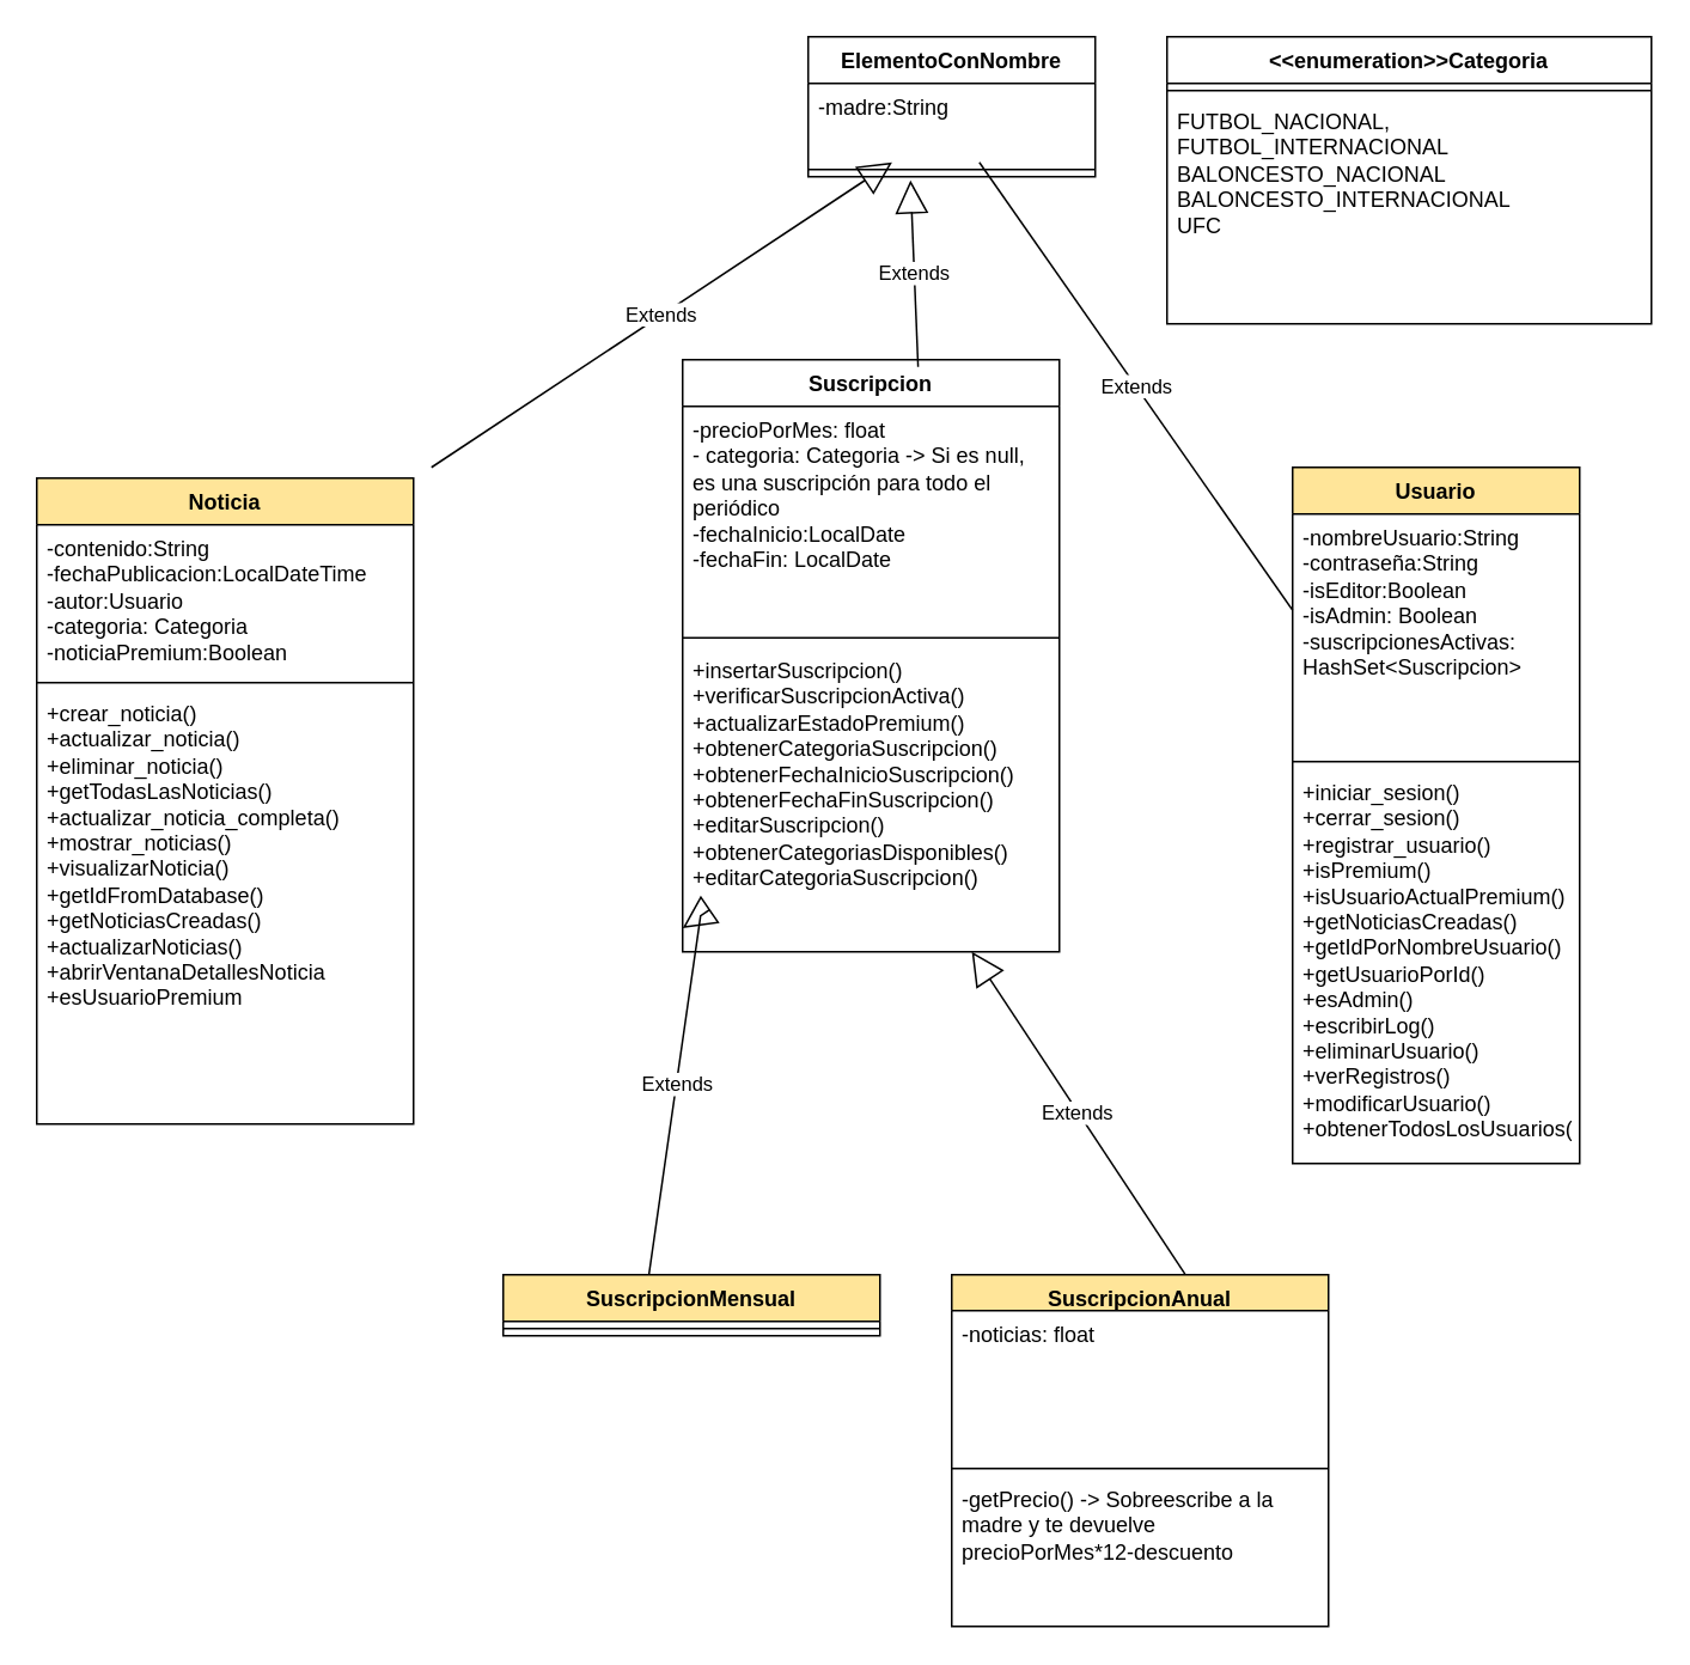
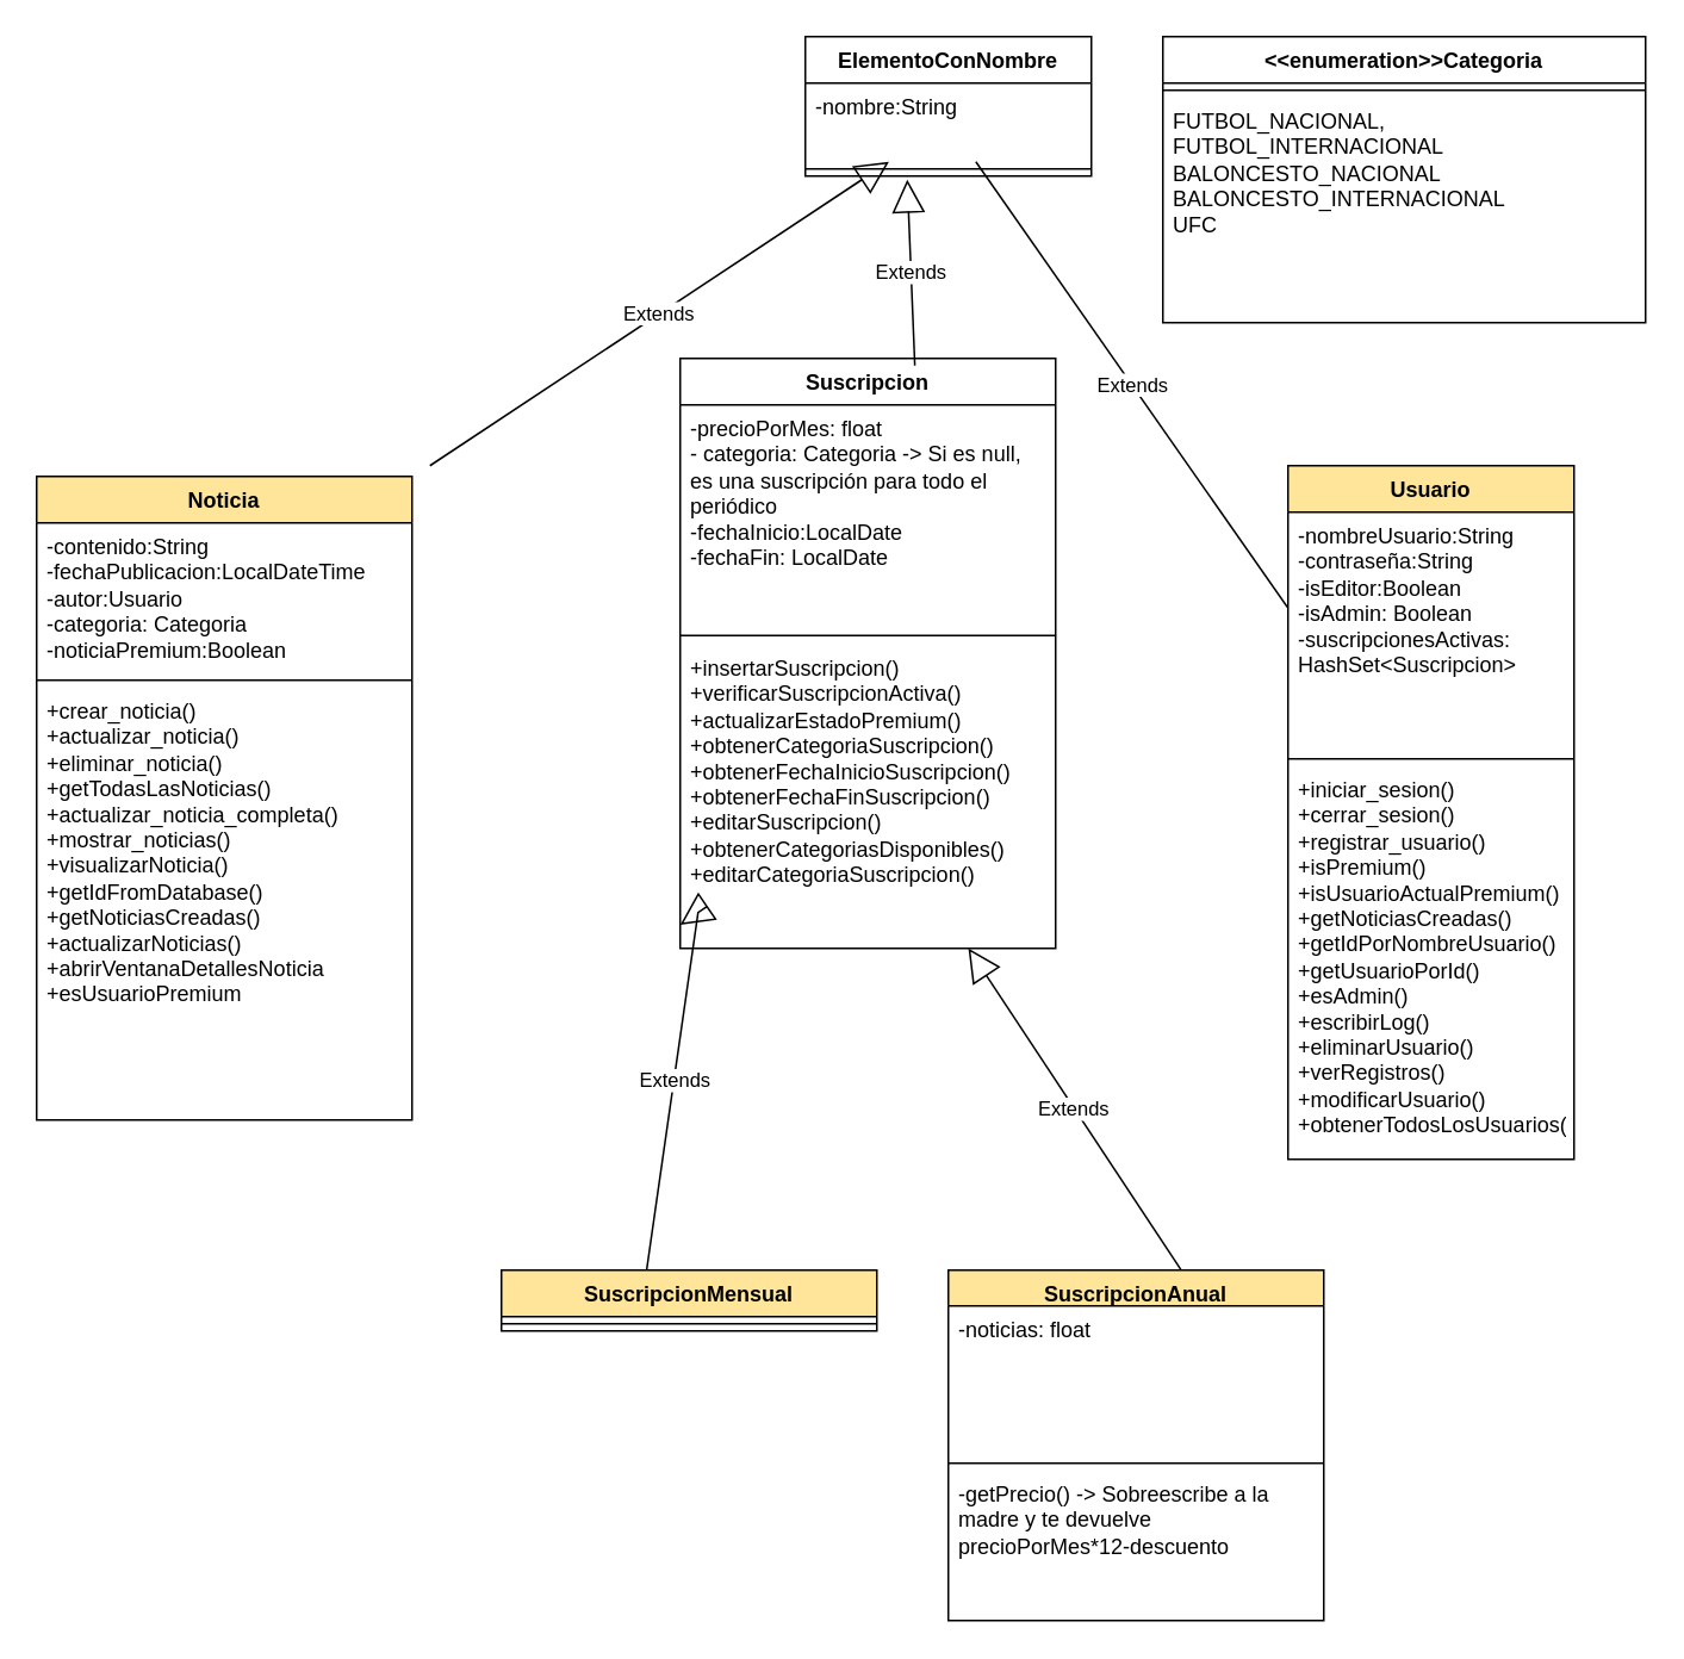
  <mxCell id="0" />
  <mxCell id="1" parent="0" />
  <mxCell id="2" value="Noticia" style="swimlane;fontStyle=1;align=center;verticalAlign=top;childLayout=stackLayout;horizontal=1;startSize=26;horizontalStack=0;resizeParent=1;resizeParentMax=0;resizeLast=0;collapsible=1;marginBottom=0;whiteSpace=wrap;html=1;fillColor=#FFE599;" parent="1" vertex="1"><mxGeometry x="20" y="266" width="210" height="360" as="geometry" /></mxCell>
  <mxCell id="3" value="&lt;div&gt;-contenido:String&lt;br&gt;&lt;/div&gt;&lt;div&gt;-fechaPublicacion:LocalDateTime&lt;/div&gt;&lt;div&gt;-autor:Usuario&lt;/div&gt;&lt;div&gt;-categoria: Categoria&lt;br&gt;-noticiaPremium:Boolean&lt;br&gt;&lt;/div&gt;" style="text;strokeColor=none;fillColor=none;align=left;verticalAlign=top;spacingLeft=4;spacingRight=4;overflow=hidden;rotatable=0;points=[[0,0.5],[1,0.5]];portConstraint=eastwest;whiteSpace=wrap;html=1;" parent="2" vertex="1"><mxGeometry y="26" width="210" height="84" as="geometry" /></mxCell>
  <mxCell id="4" value="" style="line;strokeWidth=1;fillColor=none;align=left;verticalAlign=middle;spacingTop=-1;spacingLeft=3;spacingRight=3;rotatable=0;labelPosition=right;points=[];portConstraint=eastwest;strokeColor=inherit;" parent="2" vertex="1"><mxGeometry y="110" width="210" height="8" as="geometry" /></mxCell>
  <mxCell id="5" value="&lt;div&gt;+crear_noticia()&lt;/div&gt;&lt;div&gt;+actualizar_noticia()&lt;/div&gt;&lt;div&gt;+eliminar_noticia()&lt;br&gt;&lt;/div&gt;&lt;div&gt;+getTodasLasNoticias()&lt;/div&gt;&lt;div&gt;+actualizar_noticia_completa()&lt;/div&gt;&lt;div&gt;+mostrar_noticias()&lt;/div&gt;&lt;div&gt;+visualizarNoticia()&lt;/div&gt;&lt;div&gt;+getIdFromDatabase()&lt;/div&gt;&lt;div&gt;+getNoticiasCreadas()&lt;/div&gt;&lt;div&gt;+actualizarNoticias()&lt;/div&gt;&lt;div&gt;+abrirVentanaDetallesNoticia&lt;/div&gt;&lt;div&gt;+esUsuarioPremium&lt;/div&gt;" style="text;strokeColor=none;fillColor=none;align=left;verticalAlign=top;spacingLeft=4;spacingRight=4;overflow=hidden;rotatable=0;points=[[0,0.5],[1,0.5]];portConstraint=eastwest;whiteSpace=wrap;html=1;" parent="2" vertex="1"><mxGeometry y="118" width="210" height="242" as="geometry" /></mxCell>
  <mxCell id="6" value="&amp;lt;&amp;lt;enumeration&amp;gt;&amp;gt;Categoria" style="swimlane;fontStyle=1;align=center;verticalAlign=top;childLayout=stackLayout;horizontal=1;startSize=26;horizontalStack=0;resizeParent=1;resizeParentMax=0;resizeLast=0;collapsible=1;marginBottom=0;whiteSpace=wrap;html=1;" parent="1" vertex="1"><mxGeometry x="650" y="20" width="270" height="160" as="geometry" /></mxCell>
  <mxCell id="7" value="" style="line;strokeWidth=1;fillColor=none;align=left;verticalAlign=middle;spacingTop=-1;spacingLeft=3;spacingRight=3;rotatable=0;labelPosition=right;points=[];portConstraint=eastwest;strokeColor=inherit;" parent="6" vertex="1"><mxGeometry y="26" width="270" height="8" as="geometry" /></mxCell>
  <mxCell id="8" value="FUTBOL_NACIONAL,&lt;br&gt;&lt;div&gt;FUTBOL_INTERNACIONAL&lt;/div&gt;&lt;div&gt;BALONCESTO_NACIONAL&lt;/div&gt;&lt;div&gt;BALONCESTO_INTERNACIONAL&lt;/div&gt;&lt;div&gt;UFC&lt;/div&gt;" style="text;strokeColor=none;fillColor=none;align=left;verticalAlign=top;spacingLeft=4;spacingRight=4;overflow=hidden;rotatable=0;points=[[0,0.5],[1,0.5]];portConstraint=eastwest;whiteSpace=wrap;html=1;" parent="6" vertex="1"><mxGeometry y="34" width="270" height="126" as="geometry" /></mxCell>
  <mxCell id="9" value="Usuario" style="swimlane;fontStyle=1;align=center;verticalAlign=top;childLayout=stackLayout;horizontal=1;startSize=26;horizontalStack=0;resizeParent=1;resizeParentMax=0;resizeLast=0;collapsible=1;marginBottom=0;whiteSpace=wrap;html=1;fillColor=#FFE599;" parent="1" vertex="1"><mxGeometry x="720" y="260" width="160" height="388" as="geometry" /></mxCell>
  <mxCell id="10" value="&lt;div&gt;-nombreUsuario:String&lt;/div&gt;&lt;div&gt;-contraseña:String&lt;/div&gt;&lt;div&gt;-isEditor:Boolean&lt;/div&gt;&lt;div&gt;-isAdmin: Boolean&lt;/div&gt;&lt;div&gt;-suscripcionesActivas: HashSet&amp;lt;Suscripcion&amp;gt;&lt;br&gt;&lt;/div&gt;" style="text;strokeColor=none;fillColor=none;align=left;verticalAlign=top;spacingLeft=4;spacingRight=4;overflow=hidden;rotatable=0;points=[[0,0.5],[1,0.5]];portConstraint=eastwest;whiteSpace=wrap;html=1;" parent="9" vertex="1"><mxGeometry y="26" width="160" height="134" as="geometry" /></mxCell>
  <mxCell id="11" value="" style="line;strokeWidth=1;fillColor=none;align=left;verticalAlign=middle;spacingTop=-1;spacingLeft=3;spacingRight=3;rotatable=0;labelPosition=right;points=[];portConstraint=eastwest;strokeColor=inherit;" parent="9" vertex="1"><mxGeometry y="160" width="160" height="8" as="geometry" /></mxCell>
  <mxCell id="12" value="&lt;div&gt;+iniciar_sesion()&lt;/div&gt;&lt;div&gt;+cerrar_sesion()&lt;/div&gt;&lt;div&gt;+registrar_usuario()&lt;br&gt;&lt;/div&gt;&lt;div&gt;+isPremium()&lt;/div&gt;&lt;div&gt;&lt;span style=&quot;background-color: initial;&quot;&gt;+isUsuarioActualPremium()&lt;/span&gt;&lt;/div&gt;&lt;div&gt;&lt;span style=&quot;background-color: initial;&quot;&gt;+&lt;/span&gt;getNoticiasCreadas()&lt;/div&gt;&lt;div&gt;+getIdPorNombreUsuario()&lt;/div&gt;&lt;div&gt;+getUsuarioPorId()&lt;/div&gt;&lt;div&gt;+esAdmin()&lt;/div&gt;&lt;div&gt;+escribirLog()&lt;/div&gt;&lt;div&gt;+eliminarUsuario()&lt;/div&gt;&lt;div&gt;+verRegistros()&lt;/div&gt;&lt;div&gt;+modificarUsuario()&lt;/div&gt;&lt;div&gt;+obtenerTodosLosUsuarios()&lt;/div&gt;" style="text;strokeColor=none;fillColor=none;align=left;verticalAlign=top;spacingLeft=4;spacingRight=4;overflow=hidden;rotatable=0;points=[[0,0.5],[1,0.5]];portConstraint=eastwest;whiteSpace=wrap;html=1;" parent="9" vertex="1"><mxGeometry y="168" width="160" height="220" as="geometry" /></mxCell>
  <mxCell id="13" value="ElementoConNombre" style="swimlane;fontStyle=1;align=center;verticalAlign=top;childLayout=stackLayout;horizontal=1;startSize=26;horizontalStack=0;resizeParent=1;resizeParentMax=0;resizeLast=0;collapsible=1;marginBottom=0;whiteSpace=wrap;html=1;" parent="1" vertex="1"><mxGeometry x="450" y="20" width="160" height="78" as="geometry" /></mxCell>
- <mxCell id="14" value="&lt;div&gt;-madre:String &lt;br&gt;&lt;/div&gt;" style="text;strokeColor=none;fillColor=none;align=left;verticalAlign=top;spacingLeft=4;spacingRight=4;overflow=hidden;rotatable=0;points=[[0,0.5],[1,0.5]];portConstraint=eastwest;whiteSpace=wrap;html=1;" parent="13" vertex="1"><mxGeometry y="26" width="160" height="44" as="geometry" /></mxCell>
+ <mxCell id="14" value="&lt;div&gt;-nombre:String &lt;br&gt;&lt;/div&gt;" style="text;strokeColor=none;fillColor=none;align=left;verticalAlign=top;spacingLeft=4;spacingRight=4;overflow=hidden;rotatable=0;points=[[0,0.5],[1,0.5]];portConstraint=eastwest;whiteSpace=wrap;html=1;" parent="13" vertex="1"><mxGeometry y="26" width="160" height="44" as="geometry" /></mxCell>
  <mxCell id="15" value="" style="line;strokeWidth=1;fillColor=none;align=left;verticalAlign=middle;spacingTop=-1;spacingLeft=3;spacingRight=3;rotatable=0;labelPosition=right;points=[];portConstraint=eastwest;strokeColor=inherit;" parent="13" vertex="1"><mxGeometry y="70" width="160" height="8" as="geometry" /></mxCell>
  <mxCell id="16" value="Extends" style="endArrow=none;endSize=16;endFill=0;html=1;rounded=0;" parent="1" source="9" target="14" edge="1"><mxGeometry width="160" relative="1" as="geometry"><mxPoint x="781" y="82" as="sourcePoint" /><mxPoint x="870" y="290" as="targetPoint" /></mxGeometry></mxCell>
  <mxCell id="17" value="Extends" style="endArrow=block;endSize=16;endFill=0;html=1;rounded=0;" parent="1" target="14" edge="1"><mxGeometry width="160" relative="1" as="geometry"><mxPoint x="240" y="260" as="sourcePoint" /><mxPoint x="532" y="190" as="targetPoint" /></mxGeometry></mxCell>
  <mxCell id="18" value="Suscripcion" style="swimlane;fontStyle=1;align=center;verticalAlign=top;childLayout=stackLayout;horizontal=1;startSize=26;horizontalStack=0;resizeParent=1;resizeParentMax=0;resizeLast=0;collapsible=1;marginBottom=0;whiteSpace=wrap;html=1;" parent="1" vertex="1"><mxGeometry x="380" y="200" width="210" height="330" as="geometry" /></mxCell>
  <mxCell id="19" value="&lt;div&gt;-precioPorMes: float&lt;/div&gt;&lt;div&gt;- categoria: Categoria -&amp;gt; Si es null, es una suscripción para todo el periódico&lt;/div&gt;&lt;div&gt;-fechaInicio:LocalDate&lt;br&gt;-fechaFin: LocalDate&lt;br&gt;&lt;/div&gt;&lt;div&gt;&lt;br&gt;&lt;/div&gt;" style="text;strokeColor=none;fillColor=none;align=left;verticalAlign=top;spacingLeft=4;spacingRight=4;overflow=hidden;rotatable=0;points=[[0,0.5],[1,0.5]];portConstraint=eastwest;whiteSpace=wrap;html=1;" parent="18" vertex="1"><mxGeometry y="26" width="210" height="124" as="geometry" /></mxCell>
  <mxCell id="20" value="" style="line;strokeWidth=1;fillColor=none;align=left;verticalAlign=middle;spacingTop=-1;spacingLeft=3;spacingRight=3;rotatable=0;labelPosition=right;points=[];portConstraint=eastwest;strokeColor=inherit;" parent="18" vertex="1"><mxGeometry y="150" width="210" height="10" as="geometry" /></mxCell>
  <mxCell id="21" value="&lt;div&gt;+insertarSuscripcion&lt;span style=&quot;background-color: initial;&quot;&gt;()&lt;/span&gt;&lt;br&gt;&lt;/div&gt;&lt;div&gt;+verificarSuscripcionActiva&lt;span style=&quot;background-color: initial;&quot;&gt;()&lt;/span&gt;&lt;br&gt;&lt;/div&gt;&lt;div&gt;+actualizarEstadoPremium&lt;span style=&quot;background-color: initial;&quot;&gt;()&lt;/span&gt;&lt;br&gt;&lt;/div&gt;&lt;div&gt;&lt;span style=&quot;background-color: initial;&quot;&gt;+&lt;/span&gt;obtenerCategoriaSuscripcion()&lt;/div&gt;&lt;div&gt;+obtenerFechaInicioSuscripcion()&lt;/div&gt;&lt;div&gt;+obtenerFechaFinSuscripcion()&lt;/div&gt;&lt;div&gt;+editarSuscripcion()&lt;/div&gt;&lt;div&gt;&lt;span style=&quot;background-color: initial;&quot;&gt;+obtenerCategoriasDisponibles()&lt;/span&gt;&lt;/div&gt;&lt;div&gt;&lt;span style=&quot;background-color: initial;&quot;&gt;+&lt;/span&gt;editarCategoriaSuscripcion()&lt;/div&gt;" style="text;strokeColor=none;fillColor=none;align=left;verticalAlign=top;spacingLeft=4;spacingRight=4;overflow=hidden;rotatable=0;points=[[0,0.5],[1,0.5]];portConstraint=eastwest;whiteSpace=wrap;html=1;" vertex="1" parent="18"><mxGeometry y="160" width="210" height="170" as="geometry" /></mxCell>
  <mxCell id="22" value="Extends" style="endArrow=block;endSize=16;endFill=0;html=1;rounded=0;exitX=0.625;exitY=0.012;exitDx=0;exitDy=0;exitPerimeter=0;" parent="1" source="18" edge="1"><mxGeometry width="160" relative="1" as="geometry"><mxPoint x="250" y="270" as="sourcePoint" /><mxPoint x="507" y="100" as="targetPoint" /></mxGeometry></mxCell>
  <mxCell id="23" value="SuscripcionMensual" style="swimlane;fontStyle=1;align=center;verticalAlign=top;childLayout=stackLayout;horizontal=1;startSize=26;horizontalStack=0;resizeParent=1;resizeParentMax=0;resizeLast=0;collapsible=1;marginBottom=0;whiteSpace=wrap;html=1;fillColor=#FFE599;" parent="1" vertex="1"><mxGeometry x="280" y="710" width="210" height="34" as="geometry" /></mxCell>
  <mxCell id="24" value="" style="line;strokeWidth=1;fillColor=none;align=left;verticalAlign=middle;spacingTop=-1;spacingLeft=3;spacingRight=3;rotatable=0;labelPosition=right;points=[];portConstraint=eastwest;strokeColor=inherit;" parent="23" vertex="1"><mxGeometry y="26" width="210" height="8" as="geometry" /></mxCell>
  <mxCell id="25" value="Extends" style="endArrow=block;endSize=16;endFill=0;html=1;rounded=0;exitX=0.387;exitY=-0.014;exitDx=0;exitDy=0;exitPerimeter=0;" parent="1" source="23" target="21" edge="1"><mxGeometry width="160" relative="1" as="geometry"><mxPoint x="250" y="270" as="sourcePoint" /><mxPoint x="439.07" y="400" as="targetPoint" /><Array as="points"><mxPoint x="390" y="510" /></Array></mxGeometry></mxCell>
  <mxCell id="26" value="SuscripcionAnual" style="swimlane;fontStyle=1;align=center;verticalAlign=top;childLayout=stackLayout;horizontal=1;startSize=20;horizontalStack=0;resizeParent=1;resizeParentMax=0;resizeLast=0;collapsible=1;marginBottom=0;whiteSpace=wrap;html=1;fillColor=#FFE599;" parent="1" vertex="1"><mxGeometry x="530" y="710" width="210" height="196" as="geometry" /></mxCell>
  <mxCell id="27" value="-noticias: float" style="text;strokeColor=none;fillColor=none;align=left;verticalAlign=top;spacingLeft=4;spacingRight=4;overflow=hidden;rotatable=0;points=[[0,0.5],[1,0.5]];portConstraint=eastwest;whiteSpace=wrap;html=1;" parent="26" vertex="1"><mxGeometry y="20" width="210" height="84" as="geometry" /></mxCell>
  <mxCell id="28" value="" style="line;strokeWidth=1;fillColor=none;align=left;verticalAlign=middle;spacingTop=-1;spacingLeft=3;spacingRight=3;rotatable=0;labelPosition=right;points=[];portConstraint=eastwest;strokeColor=inherit;" parent="26" vertex="1"><mxGeometry y="104" width="210" height="8" as="geometry" /></mxCell>
  <mxCell id="29" value="-getPrecio() -&amp;gt; Sobreescribe a la madre y te devuelve precioPorMes*12-descuento" style="text;strokeColor=none;fillColor=none;align=left;verticalAlign=top;spacingLeft=4;spacingRight=4;overflow=hidden;rotatable=0;points=[[0,0.5],[1,0.5]];portConstraint=eastwest;whiteSpace=wrap;html=1;" parent="26" vertex="1"><mxGeometry y="112" width="210" height="84" as="geometry" /></mxCell>
  <mxCell id="30" value="Extends" style="endArrow=block;endSize=16;endFill=0;html=1;rounded=0;exitX=0.619;exitY=-0.002;exitDx=0;exitDy=0;exitPerimeter=0;" parent="1" source="26" target="21" edge="1"><mxGeometry width="160" relative="1" as="geometry"><mxPoint x="361" y="490" as="sourcePoint" /><mxPoint x="440" y="330" as="targetPoint" /></mxGeometry></mxCell>
